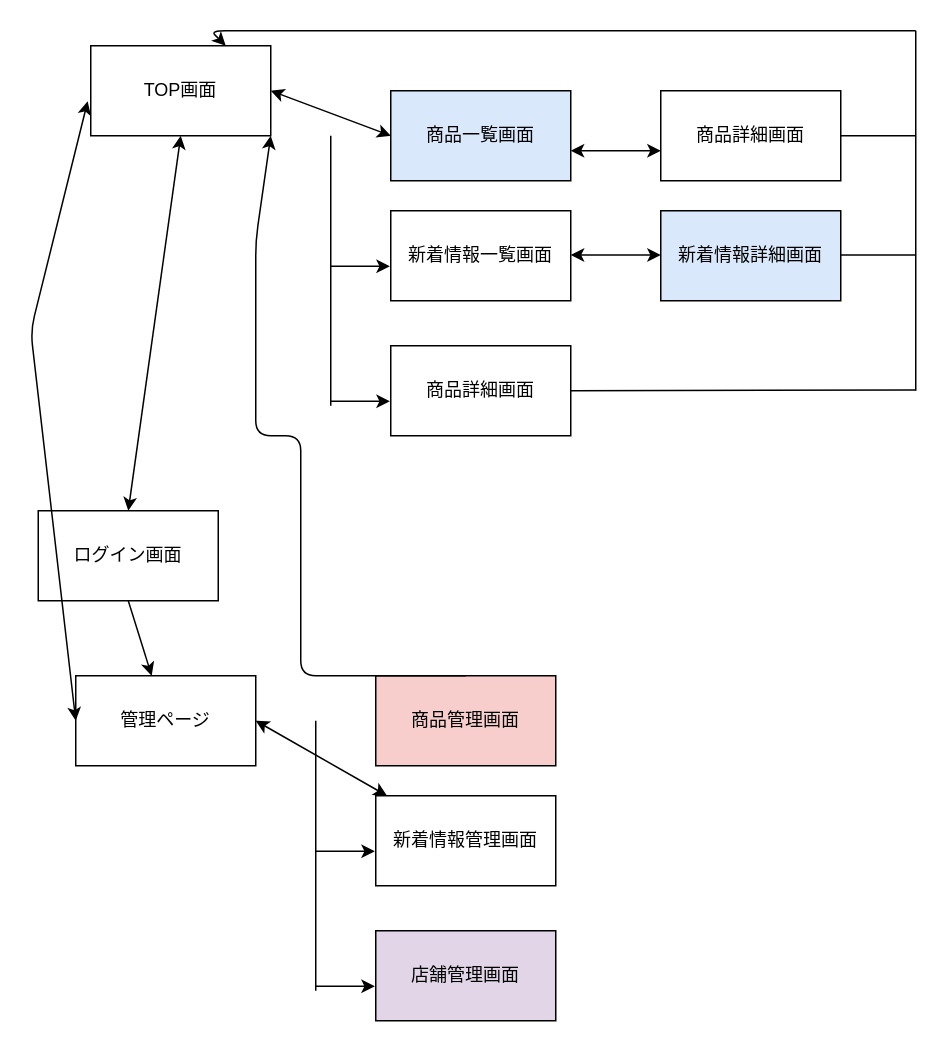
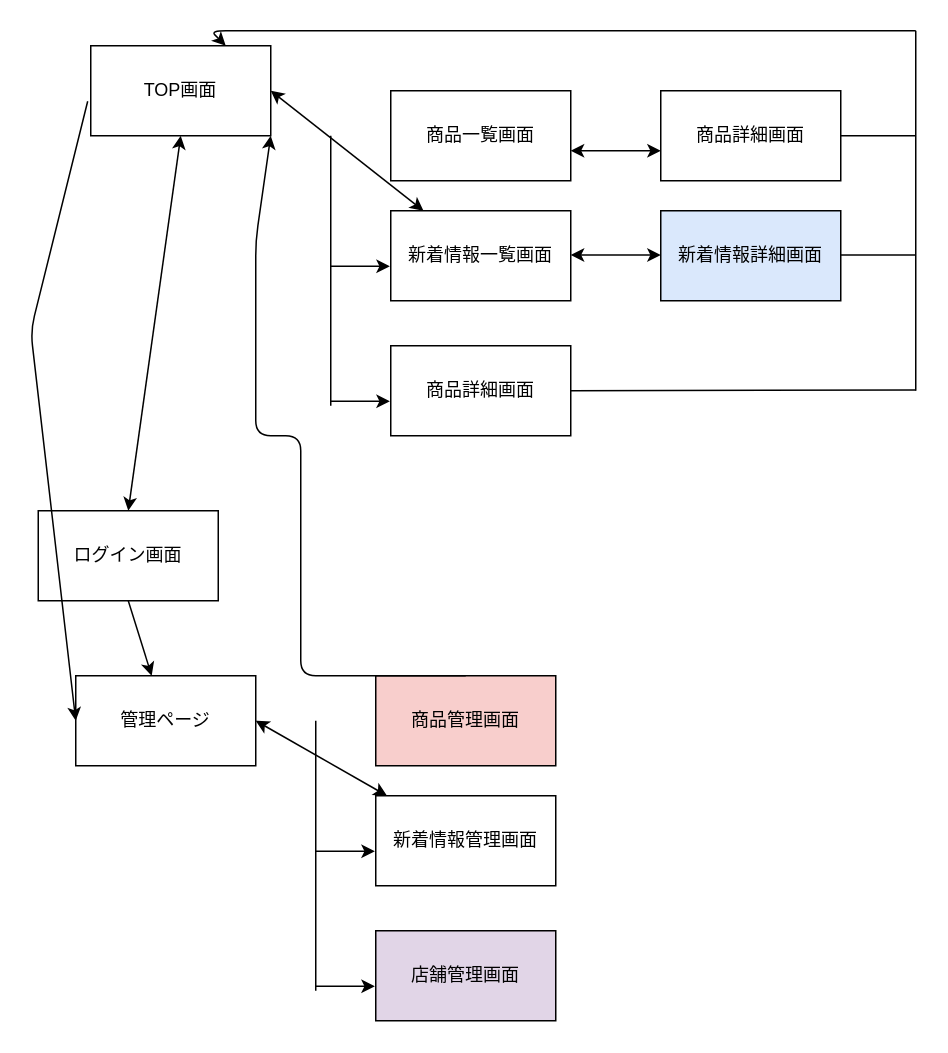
  <mxCell id="0" />
  <mxCell id="1" parent="0" />
  <mxCell id="2" value="TOP画面" style="rounded=0;whiteSpace=wrap;html=1;" parent="1" vertex="1"><mxGeometry x="60" y="30" width="120" height="60" as="geometry" /></mxCell>
  <mxCell id="3" value="ログイン画面" style="rounded=0;whiteSpace=wrap;html=1;" parent="1" vertex="1"><mxGeometry x="25" y="340" width="120" height="60" as="geometry" /></mxCell>
  <mxCell id="4" value="管理ページ" style="rounded=0;whiteSpace=wrap;html=1;" parent="1" vertex="1"><mxGeometry x="50" y="450" width="120" height="60" as="geometry" /></mxCell>
  <mxCell id="5" value="商品管理画面" style="rounded=0;whiteSpace=wrap;html=1;fillColor=#f8cecc;" parent="1" vertex="1"><mxGeometry x="250" y="450" width="120" height="60" as="geometry" /></mxCell>
  <mxCell id="6" value="" style="endArrow=classic;html=1;exitX=0.5;exitY=1;exitDx=0;exitDy=0;" parent="1" source="3" target="4" edge="1"><mxGeometry width="50" height="50" relative="1" as="geometry"><mxPoint x="80" y="122" as="sourcePoint" /><mxPoint x="160" y="190" as="targetPoint" /><Array as="points" /></mxGeometry></mxCell>
  <mxCell id="7" value="" style="endArrow=classic;startArrow=classic;html=1;exitX=0.5;exitY=0;exitDx=0;exitDy=0;entryX=0.5;entryY=1;entryDx=0;entryDy=0;" parent="1" source="3" target="2" edge="1"><mxGeometry width="50" height="50" relative="1" as="geometry"><mxPoint x="70" y="170" as="sourcePoint" /><mxPoint x="120" y="120" as="targetPoint" /><Array as="points" /></mxGeometry></mxCell>
- <mxCell id="8" value="" style="endArrow=classic;startArrow=classic;html=1;exitX=0;exitY=0.5;exitDx=0;exitDy=0;entryX=-0.017;entryY=0.617;entryDx=0;entryDy=0;entryPerimeter=0;" parent="1" source="4" target="2" edge="1"><mxGeometry width="50" height="50" relative="1" as="geometry"><mxPoint x="120" y="190" as="sourcePoint" /><mxPoint x="120" y="130" as="targetPoint" /><Array as="points"><mxPoint x="20" y="220" /></Array></mxGeometry></mxCell>
+ <mxCell id="8" value="" style="endArrow=none;startArrow=classic;html=1;exitX=0;exitY=0.5;exitDx=0;exitDy=0;entryX=-0.017;entryY=0.617;entryDx=0;entryDy=0;entryPerimeter=0;" parent="1" source="4" target="2" edge="1"><mxGeometry width="50" height="50" relative="1" as="geometry"><mxPoint x="120" y="190" as="sourcePoint" /><mxPoint x="120" y="130" as="targetPoint" /><Array as="points"><mxPoint x="20" y="220" /></Array></mxGeometry></mxCell>
  <mxCell id="9" value="" style="endArrow=classic;startArrow=classic;html=1;exitX=1;exitY=0.5;exitDx=0;exitDy=0;" parent="1" source="4" target="27" edge="1"><mxGeometry width="50" height="50" relative="1" as="geometry"><mxPoint x="170" y="330" as="sourcePoint" /><mxPoint x="170" y="270" as="targetPoint" /></mxGeometry></mxCell>
- <mxCell id="10" value="商品一覧画面" style="rounded=0;whiteSpace=wrap;html=1;fillColor=#dae8fc;" parent="1" vertex="1"><mxGeometry x="260" y="60" width="120" height="60" as="geometry" /></mxCell>
+ <mxCell id="10" value="商品一覧画面" style="rounded=0;whiteSpace=wrap;html=1;" parent="1" vertex="1"><mxGeometry x="260" y="60" width="120" height="60" as="geometry" /></mxCell>
  <mxCell id="11" value="商品詳細画面" style="rounded=0;whiteSpace=wrap;html=1;" parent="1" vertex="1"><mxGeometry x="440" y="60" width="120" height="60" as="geometry" /></mxCell>
- <mxCell id="12" value="" style="endArrow=classic;startArrow=classic;html=1;entryX=0;entryY=0.5;entryDx=0;entryDy=0;exitX=1;exitY=0.5;exitDx=0;exitDy=0;" parent="1" source="2" target="10" edge="1"><mxGeometry width="50" height="50" relative="1" as="geometry"><mxPoint x="170" y="100" as="sourcePoint" /><mxPoint x="220" y="50" as="targetPoint" /></mxGeometry></mxCell>
+ <mxCell id="12" value="" style="endArrow=classic;startArrow=classic;html=1;exitX=1;exitY=0.5;exitDx=0;exitDy=0;" parent="1" source="2" target="16" edge="1"><mxGeometry width="50" height="50" relative="1" as="geometry"><mxPoint x="170" y="100" as="sourcePoint" /><mxPoint x="220" y="50" as="targetPoint" /></mxGeometry></mxCell>
  <mxCell id="13" value="" style="endArrow=classic;startArrow=classic;html=1;entryX=0;entryY=0.5;entryDx=0;entryDy=0;exitX=1;exitY=0.5;exitDx=0;exitDy=0;" parent="1" edge="1"><mxGeometry width="50" height="50" relative="1" as="geometry"><mxPoint x="380" y="100" as="sourcePoint" /><mxPoint x="440" y="100" as="targetPoint" /></mxGeometry></mxCell>
  <mxCell id="14" value="" style="endArrow=classic;html=1;entryX=0.75;entryY=0;entryDx=0;entryDy=0;" parent="1" target="2" edge="1"><mxGeometry width="50" height="50" relative="1" as="geometry"><mxPoint x="610" y="20" as="sourcePoint" /><mxPoint x="450" y="390" as="targetPoint" /><Array as="points"><mxPoint x="280" y="20" /><mxPoint x="140" y="20" /></Array></mxGeometry></mxCell>
  <mxCell id="15" value="" style="endArrow=classic;html=1;exitX=0.5;exitY=0;exitDx=0;exitDy=0;entryX=1;entryY=1;entryDx=0;entryDy=0;" parent="1" source="5" target="2" edge="1"><mxGeometry width="50" height="50" relative="1" as="geometry"><mxPoint x="480" y="70" as="sourcePoint" /><mxPoint x="150" y="70" as="targetPoint" /><Array as="points"><mxPoint x="200" y="450" /><mxPoint x="200" y="290" /><mxPoint x="170" y="290" /><mxPoint x="170" y="160" /></Array></mxGeometry></mxCell>
  <mxCell id="16" value="新着情報一覧画面" style="rounded=0;whiteSpace=wrap;html=1;" parent="1" vertex="1"><mxGeometry x="260" y="140" width="120" height="60" as="geometry" /></mxCell>
  <mxCell id="17" value="新着情報詳細画面" style="rounded=0;whiteSpace=wrap;html=1;fillColor=#dae8fc;" parent="1" vertex="1"><mxGeometry x="440" y="140" width="120" height="60" as="geometry" /></mxCell>
  <mxCell id="18" value="" style="endArrow=classic;startArrow=classic;html=1;entryX=0;entryY=0.5;entryDx=0;entryDy=0;exitX=1;exitY=0.5;exitDx=0;exitDy=0;" parent="1" edge="1"><mxGeometry width="50" height="50" relative="1" as="geometry"><mxPoint x="380" y="169.5" as="sourcePoint" /><mxPoint x="440" y="169.5" as="targetPoint" /></mxGeometry></mxCell>
  <mxCell id="19" value="" style="endArrow=none;html=1;" parent="1" edge="1"><mxGeometry width="50" height="50" relative="1" as="geometry"><mxPoint x="610" y="260" as="sourcePoint" /><mxPoint x="610" y="20" as="targetPoint" /></mxGeometry></mxCell>
  <mxCell id="20" value="" style="endArrow=none;html=1;" parent="1" edge="1"><mxGeometry width="50" height="50" relative="1" as="geometry"><mxPoint x="560" y="90" as="sourcePoint" /><mxPoint x="610" y="90" as="targetPoint" /></mxGeometry></mxCell>
  <mxCell id="21" value="" style="endArrow=none;html=1;" parent="1" edge="1"><mxGeometry width="50" height="50" relative="1" as="geometry"><mxPoint x="560" y="169.5" as="sourcePoint" /><mxPoint x="610" y="169.5" as="targetPoint" /></mxGeometry></mxCell>
  <mxCell id="22" value="" style="endArrow=none;html=1;" parent="1" edge="1"><mxGeometry width="50" height="50" relative="1" as="geometry"><mxPoint x="220" y="270" as="sourcePoint" /><mxPoint x="220" y="90" as="targetPoint" /></mxGeometry></mxCell>
  <mxCell id="23" value="" style="endArrow=classic;html=1;entryX=-0.005;entryY=0.617;entryDx=0;entryDy=0;entryPerimeter=0;" parent="1" target="16" edge="1"><mxGeometry width="50" height="50" relative="1" as="geometry"><mxPoint x="220" y="177" as="sourcePoint" /><mxPoint x="270" y="130" as="targetPoint" /></mxGeometry></mxCell>
  <mxCell id="24" value="商品詳細画面" style="rounded=0;whiteSpace=wrap;html=1;" vertex="1" parent="1"><mxGeometry x="260" y="230" width="120" height="60" as="geometry" /></mxCell>
  <mxCell id="25" value="" style="endArrow=none;html=1;" edge="1" parent="1"><mxGeometry width="50" height="50" relative="1" as="geometry"><mxPoint x="380" y="260" as="sourcePoint" /><mxPoint x="610" y="259.5" as="targetPoint" /></mxGeometry></mxCell>
  <mxCell id="26" value="" style="endArrow=classic;html=1;entryX=-0.005;entryY=0.617;entryDx=0;entryDy=0;entryPerimeter=0;" edge="1" parent="1" target="24"><mxGeometry width="50" height="50" relative="1" as="geometry"><mxPoint x="220" y="267" as="sourcePoint" /><mxPoint x="270" y="220" as="targetPoint" /></mxGeometry></mxCell>
  <mxCell id="27" value="新着情報管理画面" style="rounded=0;whiteSpace=wrap;html=1;" vertex="1" parent="1"><mxGeometry x="250" y="530" width="120" height="60" as="geometry" /></mxCell>
  <mxCell id="28" value="店舗管理画面" style="rounded=0;whiteSpace=wrap;html=1;fillColor=#e1d5e7;" vertex="1" parent="1"><mxGeometry x="250" y="620" width="120" height="60" as="geometry" /></mxCell>
  <mxCell id="29" value="" style="endArrow=none;html=1;" edge="1" parent="1"><mxGeometry width="50" height="50" relative="1" as="geometry"><mxPoint x="210" y="660" as="sourcePoint" /><mxPoint x="210" y="480" as="targetPoint" /></mxGeometry></mxCell>
  <mxCell id="30" value="" style="endArrow=classic;html=1;entryX=-0.005;entryY=0.617;entryDx=0;entryDy=0;entryPerimeter=0;" edge="1" parent="1"><mxGeometry width="50" height="50" relative="1" as="geometry"><mxPoint x="210" y="567" as="sourcePoint" /><mxPoint x="249.4" y="567.02" as="targetPoint" /></mxGeometry></mxCell>
  <mxCell id="31" value="" style="endArrow=classic;html=1;entryX=-0.005;entryY=0.617;entryDx=0;entryDy=0;entryPerimeter=0;" edge="1" parent="1"><mxGeometry width="50" height="50" relative="1" as="geometry"><mxPoint x="210" y="657" as="sourcePoint" /><mxPoint x="249.4" y="657.02" as="targetPoint" /></mxGeometry></mxCell>
